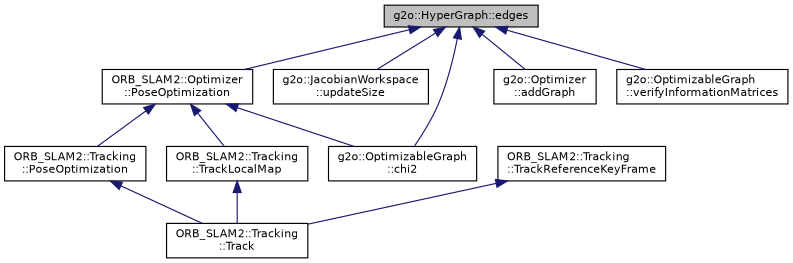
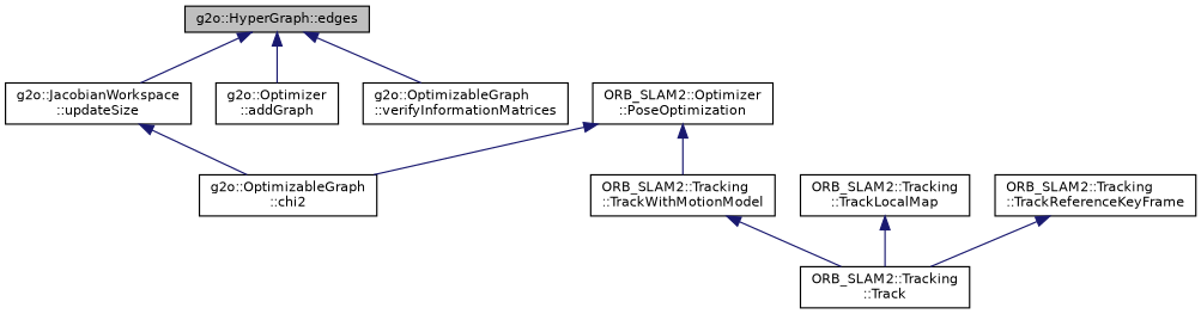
  digraph {
    rankdir=TB
    node [color=black fillcolor=white fontname=Helvetica fontsize=10 shape=record style=filled]
    edge [color=midnightblue dir=back fontname=Helvetica fontsize=10 labelfontname=Helvetica labelfontsize=10 style=solid]
    n1 [fillcolor=grey75 fontcolor=black height=0.2 label="g2o::HyperGraph::edges" width=0.4]
    n2 [height=0.2 label="ORB_SLAM2::Optimizer\l::PoseOptimization" width=0.4]
    n3 [height=0.2 label="g2o::JacobianWorkspace\l::updateSize" width=0.4]
    n4 [height=0.2 label="g2o::OptimizableGraph\l::chi2" width=0.4]
    n5 [height=0.2 label="g2o::Optimizer\l::addGraph" width=0.4]
    n6 [height=0.2 label="g2o::OptimizableGraph\l::verifyInformationMatrices" width=0.4]
-   n7 [height=0.2 label="ORB_SLAM2::Tracking\l::PoseOptimization" width=0.4]
+   n7 [height=0.2 label="ORB_SLAM2::Tracking\l::TrackWithMotionModel" width=0.4]
    n8 [height=0.2 label="ORB_SLAM2::Tracking\l::TrackLocalMap" width=0.4]
    n9 [height=0.2 label="ORB_SLAM2::Tracking\l::TrackReferenceKeyFrame" width=0.4]
    n10 [height=0.2 label="ORB_SLAM2::Tracking\l::Track" width=0.4]
-   n1 -> n2
    n1 -> n3
-   n1 -> n4
+   n3 -> n4
    n1 -> n5
    n1 -> n6
    n2 -> n4
    n2 -> n7
-   n2 -> n8
    n7 -> n10
    n8 -> n10
    n9 -> n10
  }
